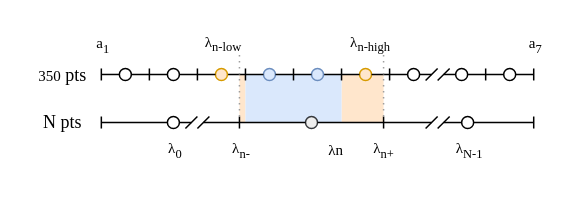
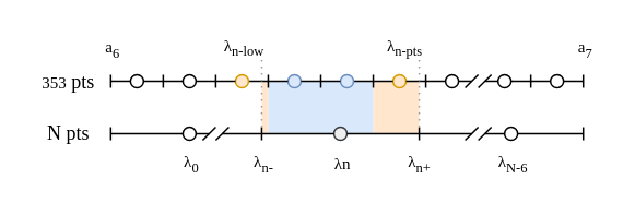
  <mxCell id="0" />
  <mxCell id="1" parent="0" />
  <mxCell id="2" value="" style="whiteSpace=wrap;html=1;fontFamily=Times New Roman;fontSize=10;fillColor=#ffe6cc;strokeColor=none;" parent="1" vertex="1"><mxGeometry x="227" y="49" width="28" height="32" as="geometry" /></mxCell>
  <mxCell id="3" value="" style="whiteSpace=wrap;html=1;fontFamily=Times New Roman;fontSize=10;fillColor=#ffe6cc;strokeColor=none;" parent="1" vertex="1"><mxGeometry x="159" y="49" width="4" height="32" as="geometry" /></mxCell>
  <mxCell id="4" value="" style="whiteSpace=wrap;html=1;fontFamily=Times New Roman;fontSize=10;fillColor=#dae8fc;strokeColor=none;" parent="1" vertex="1"><mxGeometry x="163" y="49" width="64" height="32" as="geometry" /></mxCell>
  <mxCell id="5" value="" style="endArrow=none;html=1;rounded=0;startArrow=none;fontFamily=Times New Roman;" parent="1" source="14" edge="1"><mxGeometry width="50" height="50" relative="1" as="geometry"><mxPoint x="147" y="49" as="sourcePoint" /><mxPoint x="355" y="49" as="targetPoint" /></mxGeometry></mxCell>
  <mxCell id="6" value="" style="ellipse;whiteSpace=wrap;html=1;aspect=fixed;fillColor=#dae8fc;strokeColor=#6c8ebf;fontFamily=Times New Roman;" parent="1" vertex="1"><mxGeometry x="175" y="45" width="8" height="8" as="geometry" /></mxCell>
  <mxCell id="7" value="" style="endArrow=none;html=1;rounded=0;startArrow=none;fontFamily=Times New Roman;" parent="1" source="17" target="6" edge="1"><mxGeometry width="50" height="50" relative="1" as="geometry"><mxPoint x="83" y="49" as="sourcePoint" /><mxPoint x="355" y="49" as="targetPoint" /></mxGeometry></mxCell>
  <mxCell id="8" value="" style="ellipse;whiteSpace=wrap;html=1;aspect=fixed;fillColor=#ffe6cc;strokeColor=#d79b00;fontFamily=Times New Roman;" parent="1" vertex="1"><mxGeometry x="239" y="45" width="8" height="8" as="geometry" /></mxCell>
  <mxCell id="9" value="" style="endArrow=none;html=1;rounded=0;startArrow=none;fontFamily=Times New Roman;" parent="1" source="10" target="8" edge="1"><mxGeometry width="50" height="50" relative="1" as="geometry"><mxPoint x="183" y="49" as="sourcePoint" /><mxPoint x="355" y="49" as="targetPoint" /></mxGeometry></mxCell>
  <mxCell id="10" value="" style="ellipse;whiteSpace=wrap;html=1;aspect=fixed;fillColor=#dae8fc;strokeColor=#6c8ebf;fontFamily=Times New Roman;" parent="1" vertex="1"><mxGeometry x="207" y="45" width="8" height="8" as="geometry" /></mxCell>
  <mxCell id="11" value="" style="endArrow=none;html=1;rounded=0;startArrow=none;fontFamily=Times New Roman;" parent="1" source="6" target="10" edge="1"><mxGeometry width="50" height="50" relative="1" as="geometry"><mxPoint x="183" y="49" as="sourcePoint" /><mxPoint x="239" y="49" as="targetPoint" /></mxGeometry></mxCell>
  <mxCell id="12" value="" style="ellipse;whiteSpace=wrap;html=1;aspect=fixed;fontFamily=Times New Roman;" parent="1" vertex="1"><mxGeometry x="271" y="45" width="8" height="8" as="geometry" /></mxCell>
  <mxCell id="13" value="" style="endArrow=none;html=1;rounded=0;startArrow=none;fontFamily=Times New Roman;" parent="1" source="8" target="12" edge="1"><mxGeometry width="50" height="50" relative="1" as="geometry"><mxPoint x="247" y="49" as="sourcePoint" /><mxPoint x="355" y="49" as="targetPoint" /></mxGeometry></mxCell>
  <mxCell id="14" value="" style="ellipse;whiteSpace=wrap;html=1;aspect=fixed;fontFamily=Times New Roman;" parent="1" vertex="1"><mxGeometry x="303" y="45" width="8" height="8" as="geometry" /></mxCell>
  <mxCell id="15" value="" style="endArrow=none;html=1;rounded=0;startArrow=none;fontFamily=Times New Roman;" parent="1" source="12" edge="1"><mxGeometry width="50" height="50" relative="1" as="geometry"><mxPoint x="279" y="49" as="sourcePoint" /><mxPoint x="287" y="49" as="targetPoint" /></mxGeometry></mxCell>
  <mxCell id="16" value="" style="ellipse;whiteSpace=wrap;html=1;aspect=fixed;fontFamily=Times New Roman;" parent="1" vertex="1"><mxGeometry x="335" y="45" width="8" height="8" as="geometry" /></mxCell>
  <mxCell id="17" value="" style="ellipse;whiteSpace=wrap;html=1;aspect=fixed;fillColor=#ffe6cc;strokeColor=#d79b00;fontFamily=Times New Roman;" parent="1" vertex="1"><mxGeometry x="143" y="45" width="8" height="8" as="geometry" /></mxCell>
  <mxCell id="18" value="" style="endArrow=none;html=1;rounded=0;startArrow=none;fontFamily=Times New Roman;" parent="1" source="19" target="17" edge="1"><mxGeometry width="50" height="50" relative="1" as="geometry"><mxPoint x="83" y="49" as="sourcePoint" /><mxPoint x="175" y="49" as="targetPoint" /></mxGeometry></mxCell>
  <mxCell id="19" value="" style="ellipse;whiteSpace=wrap;html=1;aspect=fixed;fontFamily=Times New Roman;" parent="1" vertex="1"><mxGeometry x="111" y="45" width="8" height="8" as="geometry" /></mxCell>
  <mxCell id="20" value="" style="endArrow=none;html=1;rounded=0;startArrow=none;fontFamily=Times New Roman;" parent="1" source="21" target="19" edge="1"><mxGeometry width="50" height="50" relative="1" as="geometry"><mxPoint x="67" y="49" as="sourcePoint" /><mxPoint x="143" y="49" as="targetPoint" /></mxGeometry></mxCell>
  <mxCell id="21" value="" style="ellipse;whiteSpace=wrap;html=1;aspect=fixed;fontFamily=Times New Roman;" parent="1" vertex="1"><mxGeometry x="79" y="45" width="8" height="8" as="geometry" /></mxCell>
  <mxCell id="22" value="" style="endArrow=none;html=1;rounded=0;fontFamily=Times New Roman;" parent="1" target="21" edge="1"><mxGeometry width="50" height="50" relative="1" as="geometry"><mxPoint x="67" y="49" as="sourcePoint" /><mxPoint x="111" y="49" as="targetPoint" /></mxGeometry></mxCell>
  <mxCell id="23" value="" style="endArrow=none;html=1;rounded=0;fontFamily=Times New Roman;" parent="1" edge="1"><mxGeometry width="50" height="50" relative="1" as="geometry"><mxPoint x="67" y="53" as="sourcePoint" /><mxPoint x="67" y="45" as="targetPoint" /><Array as="points" /></mxGeometry></mxCell>
  <mxCell id="24" value="" style="endArrow=none;html=1;rounded=0;fontFamily=Times New Roman;" parent="1" edge="1"><mxGeometry width="50" height="50" relative="1" as="geometry"><mxPoint x="99" y="53" as="sourcePoint" /><mxPoint x="99" y="45" as="targetPoint" /><Array as="points" /></mxGeometry></mxCell>
  <mxCell id="25" value="" style="endArrow=none;html=1;rounded=0;fontFamily=Times New Roman;" parent="1" edge="1"><mxGeometry width="50" height="50" relative="1" as="geometry"><mxPoint x="131" y="53" as="sourcePoint" /><mxPoint x="131" y="45" as="targetPoint" /><Array as="points" /></mxGeometry></mxCell>
  <mxCell id="26" value="" style="endArrow=none;html=1;rounded=0;fontFamily=Times New Roman;" parent="1" edge="1"><mxGeometry width="50" height="50" relative="1" as="geometry"><mxPoint x="163" y="53" as="sourcePoint" /><mxPoint x="163" y="45" as="targetPoint" /><Array as="points" /></mxGeometry></mxCell>
  <mxCell id="27" value="" style="endArrow=none;html=1;rounded=0;fontFamily=Times New Roman;" parent="1" edge="1"><mxGeometry width="50" height="50" relative="1" as="geometry"><mxPoint x="195" y="53" as="sourcePoint" /><mxPoint x="195" y="45" as="targetPoint" /><Array as="points" /></mxGeometry></mxCell>
  <mxCell id="28" value="" style="endArrow=none;html=1;rounded=0;fontFamily=Times New Roman;" parent="1" edge="1"><mxGeometry width="50" height="50" relative="1" as="geometry"><mxPoint x="227" y="53" as="sourcePoint" /><mxPoint x="227" y="45" as="targetPoint" /><Array as="points" /></mxGeometry></mxCell>
  <mxCell id="29" value="" style="endArrow=none;html=1;rounded=0;fontFamily=Times New Roman;" parent="1" edge="1"><mxGeometry width="50" height="50" relative="1" as="geometry"><mxPoint x="259" y="53" as="sourcePoint" /><mxPoint x="259" y="45" as="targetPoint" /><Array as="points" /></mxGeometry></mxCell>
  <mxCell id="30" value="" style="endArrow=none;html=1;rounded=0;fontFamily=Times New Roman;" parent="1" edge="1"><mxGeometry width="50" height="50" relative="1" as="geometry"><mxPoint x="283" y="53" as="sourcePoint" /><mxPoint x="291" y="45" as="targetPoint" /><Array as="points" /></mxGeometry></mxCell>
  <mxCell id="31" value="" style="endArrow=none;html=1;rounded=0;fontFamily=Times New Roman;" parent="1" edge="1"><mxGeometry width="50" height="50" relative="1" as="geometry"><mxPoint x="323" y="53" as="sourcePoint" /><mxPoint x="323" y="45" as="targetPoint" /><Array as="points" /></mxGeometry></mxCell>
  <mxCell id="32" value="" style="endArrow=none;html=1;rounded=0;fontFamily=Times New Roman;" parent="1" edge="1"><mxGeometry width="50" height="50" relative="1" as="geometry"><mxPoint x="355" y="53" as="sourcePoint" /><mxPoint x="355" y="45" as="targetPoint" /><Array as="points" /></mxGeometry></mxCell>
  <mxCell id="33" value="" style="endArrow=none;html=1;rounded=0;fontFamily=Times New Roman;" parent="1" edge="1"><mxGeometry width="50" height="50" relative="1" as="geometry"><mxPoint x="291" y="53" as="sourcePoint" /><mxPoint x="299" y="45" as="targetPoint" /><Array as="points" /></mxGeometry></mxCell>
  <mxCell id="34" value="" style="endArrow=none;html=1;rounded=0;entryX=0;entryY=0.5;entryDx=0;entryDy=0;fontFamily=Times New Roman;" parent="1" target="14" edge="1"><mxGeometry width="50" height="50" relative="1" as="geometry"><mxPoint x="295" y="49" as="sourcePoint" /><mxPoint x="299" y="53" as="targetPoint" /><Array as="points" /></mxGeometry></mxCell>
  <mxCell id="35" value="" style="endArrow=none;html=1;rounded=0;startArrow=none;fontFamily=Times New Roman;" parent="1" source="44" edge="1"><mxGeometry width="50" height="50" relative="1" as="geometry"><mxPoint x="67" y="81" as="sourcePoint" /><mxPoint x="355" y="81" as="targetPoint" /></mxGeometry></mxCell>
  <mxCell id="36" value="" style="endArrow=none;html=1;rounded=0;fontFamily=Times New Roman;" parent="1" edge="1"><mxGeometry width="50" height="50" relative="1" as="geometry"><mxPoint x="67" y="85" as="sourcePoint" /><mxPoint x="67" y="77" as="targetPoint" /><Array as="points" /></mxGeometry></mxCell>
  <mxCell id="37" value="" style="endArrow=none;html=1;rounded=0;fontFamily=Times New Roman;" parent="1" edge="1"><mxGeometry width="50" height="50" relative="1" as="geometry"><mxPoint x="355" y="85" as="sourcePoint" /><mxPoint x="355" y="77" as="targetPoint" /><Array as="points" /></mxGeometry></mxCell>
  <mxCell id="38" value="" style="endArrow=none;html=1;rounded=0;fontFamily=Times New Roman;" parent="1" edge="1"><mxGeometry width="50" height="50" relative="1" as="geometry"><mxPoint x="159" y="85" as="sourcePoint" /><mxPoint x="159" y="77" as="targetPoint" /><Array as="points" /></mxGeometry></mxCell>
  <mxCell id="39" value="" style="endArrow=none;html=1;rounded=0;fontFamily=Times New Roman;" parent="1" edge="1"><mxGeometry width="50" height="50" relative="1" as="geometry"><mxPoint x="255" y="85" as="sourcePoint" /><mxPoint x="255" y="77" as="targetPoint" /><Array as="points" /></mxGeometry></mxCell>
  <mxCell id="40" value="" style="ellipse;whiteSpace=wrap;html=1;aspect=fixed;fontFamily=Times New Roman;" parent="1" vertex="1"><mxGeometry x="111" y="77" width="8" height="8" as="geometry" /></mxCell>
  <mxCell id="41" value="" style="endArrow=none;html=1;rounded=0;fontFamily=Times New Roman;" parent="1" target="40" edge="1"><mxGeometry width="50" height="50" relative="1" as="geometry"><mxPoint x="67" y="81" as="sourcePoint" /><mxPoint x="355" y="81" as="targetPoint" /></mxGeometry></mxCell>
  <mxCell id="42" value="" style="ellipse;whiteSpace=wrap;html=1;aspect=fixed;fillColor=#eeeeee;strokeColor=#36393d;fontFamily=Times New Roman;" parent="1" vertex="1"><mxGeometry x="203" y="77" width="8" height="8" as="geometry" /></mxCell>
  <mxCell id="43" value="" style="endArrow=none;html=1;rounded=0;startArrow=none;fontFamily=Times New Roman;" parent="1" target="42" edge="1"><mxGeometry width="50" height="50" relative="1" as="geometry"><mxPoint x="135" y="81" as="sourcePoint" /><mxPoint x="355" y="81" as="targetPoint" /></mxGeometry></mxCell>
  <mxCell id="44" value="" style="ellipse;whiteSpace=wrap;html=1;aspect=fixed;fontFamily=Times New Roman;" parent="1" vertex="1"><mxGeometry x="307" y="77" width="8" height="8" as="geometry" /></mxCell>
  <mxCell id="45" value="" style="endArrow=none;html=1;rounded=0;startArrow=none;fontFamily=Times New Roman;" parent="1" source="42" edge="1"><mxGeometry width="50" height="50" relative="1" as="geometry"><mxPoint x="219" y="81" as="sourcePoint" /><mxPoint x="287" y="81" as="targetPoint" /></mxGeometry></mxCell>
  <mxCell id="46" value="" style="endArrow=none;html=1;rounded=0;fontFamily=Times New Roman;" parent="1" edge="1"><mxGeometry width="50" height="50" relative="1" as="geometry"><mxPoint x="283" y="85" as="sourcePoint" /><mxPoint x="291" y="77" as="targetPoint" /><Array as="points" /></mxGeometry></mxCell>
  <mxCell id="47" value="" style="endArrow=none;html=1;rounded=0;fontFamily=Times New Roman;" parent="1" edge="1"><mxGeometry width="50" height="50" relative="1" as="geometry"><mxPoint x="291" y="85" as="sourcePoint" /><mxPoint x="299" y="77" as="targetPoint" /><Array as="points" /></mxGeometry></mxCell>
  <mxCell id="48" value="" style="endArrow=none;html=1;rounded=0;entryX=0;entryY=0.5;entryDx=0;entryDy=0;fontFamily=Times New Roman;" parent="1" target="44" edge="1"><mxGeometry width="50" height="50" relative="1" as="geometry"><mxPoint x="295" y="81" as="sourcePoint" /><mxPoint x="303" y="57" as="targetPoint" /><Array as="points"><mxPoint x="303" y="81" /></Array></mxGeometry></mxCell>
- <mxCell id="49" value="&lt;font style=&quot;font-size: 10px;&quot;&gt;350&lt;/font&gt; pts" style="text;html=1;align=center;verticalAlign=middle;resizable=0;points=[];autosize=1;strokeColor=none;fillColor=none;fontFamily=Times New Roman;" parent="1" vertex="1"><mxGeometry x="20" y="40" width="42" height="19" as="geometry" /></mxCell>
+ <mxCell id="49" value="&lt;font style=&quot;font-size: 10px;&quot;&gt;353&lt;/font&gt; pts" style="text;html=1;align=center;verticalAlign=middle;resizable=0;points=[];autosize=1;strokeColor=none;fillColor=none;fontFamily=Times New Roman;" parent="1" vertex="1"><mxGeometry x="20" y="40" width="42" height="19" as="geometry" /></mxCell>
  <mxCell id="50" value="N pts" style="text;html=1;align=center;verticalAlign=middle;resizable=0;points=[];autosize=1;strokeColor=none;fillColor=none;fontFamily=Times New Roman;" parent="1" vertex="1"><mxGeometry x="23" y="72" width="36" height="18" as="geometry" /></mxCell>
  <mxCell id="51" value="" style="endArrow=none;dashed=1;html=1;dashPattern=1 3;strokeWidth=1;rounded=0;fontFamily=Times New Roman;fontSize=10;jumpSize=6;strokeColor=#9E9E9E;startArrow=none;" parent="1" edge="1"><mxGeometry width="50" height="50" relative="1" as="geometry"><mxPoint x="159" y="77" as="sourcePoint" /><mxPoint x="159" y="33" as="targetPoint" /></mxGeometry></mxCell>
  <mxCell id="52" value="" style="endArrow=none;dashed=1;html=1;dashPattern=1 3;strokeWidth=1;rounded=0;fontFamily=Times New Roman;fontSize=10;jumpSize=6;strokeColor=#9E9E9E;" parent="1" edge="1"><mxGeometry width="50" height="50" relative="1" as="geometry"><mxPoint x="255" y="77" as="sourcePoint" /><mxPoint x="255" y="33" as="targetPoint" /></mxGeometry></mxCell>
  <mxCell id="53" value="" style="endArrow=none;dashed=1;html=1;dashPattern=1 3;strokeWidth=1;rounded=0;fontFamily=Times New Roman;fontSize=10;jumpSize=6;strokeColor=#9E9E9E;" parent="1" target="3" edge="1"><mxGeometry width="50" height="50" relative="1" as="geometry"><mxPoint x="159" y="77" as="sourcePoint" /><mxPoint x="159" y="33" as="targetPoint" /></mxGeometry></mxCell>
  <mxCell id="54" value="&lt;font&gt;&lt;span&gt;λ&lt;/span&gt;&lt;/font&gt;&lt;sub&gt;0&lt;/sub&gt;" style="text;html=1;align=center;verticalAlign=middle;resizable=0;points=[];autosize=1;strokeColor=none;fillColor=none;fontSize=10;fontFamily=Times New Roman;" parent="1" vertex="1"><mxGeometry x="106" y="91" width="19" height="18" as="geometry" /></mxCell>
  <mxCell id="55" value="&lt;font&gt;&lt;span&gt;λ&lt;/span&gt;&lt;/font&gt;&lt;sub&gt;n-&lt;/sub&gt;" style="text;html=1;align=center;verticalAlign=middle;resizable=0;points=[];autosize=1;strokeColor=none;fillColor=none;fontSize=10;fontFamily=Times New Roman;" parent="1" vertex="1"><mxGeometry x="149" y="91" width="22" height="18" as="geometry" /></mxCell>
  <mxCell id="56" value="&lt;font&gt;&lt;span&gt;λ&lt;/span&gt;&lt;/font&gt;&lt;sub&gt;n+&lt;/sub&gt;" style="text;html=1;align=center;verticalAlign=middle;resizable=0;points=[];autosize=1;strokeColor=none;fillColor=none;fontSize=10;fontFamily=Times New Roman;" parent="1" vertex="1"><mxGeometry x="243" y="91" width="24" height="18" as="geometry" /></mxCell>
- <mxCell id="57" value="&lt;font&gt;&lt;span&gt;λ&lt;/span&gt;&lt;/font&gt;n" style="text;html=1;align=center;verticalAlign=middle;resizable=0;points=[];autosize=1;strokeColor=none;fillColor=none;fontSize=10;fontFamily=Times New Roman;" parent="1" vertex="1"><mxGeometry x="213" y="91" width="20" height="16" as="geometry" /></mxCell>
- <mxCell id="58" value="a&lt;sub&gt;1&lt;/sub&gt;" style="text;html=1;align=center;verticalAlign=middle;resizable=0;points=[];autosize=1;strokeColor=none;fillColor=none;fontSize=10;fontFamily=Times New Roman;" parent="1" vertex="1"><mxGeometry x="58" y="21" width="19" height="18" as="geometry" /></mxCell>
+ <mxCell id="57" value="&lt;font&gt;&lt;span&gt;λ&lt;/span&gt;&lt;/font&gt;n" style="text;html=1;align=center;verticalAlign=middle;resizable=0;points=[];autosize=1;strokeColor=none;fillColor=none;fontSize=10;fontFamily=Times New Roman;" parent="1" vertex="1"><mxGeometry x="198" y="91" width="20" height="16" as="geometry" /></mxCell>
+ <mxCell id="58" value="a&lt;sub&gt;6&lt;/sub&gt;" style="text;html=1;align=center;verticalAlign=middle;resizable=0;points=[];autosize=1;strokeColor=none;fillColor=none;fontSize=10;fontFamily=Times New Roman;" parent="1" vertex="1"><mxGeometry x="58" y="21" width="19" height="18" as="geometry" /></mxCell>
  <mxCell id="59" value="&lt;font&gt;&lt;span&gt;λ&lt;sub&gt;n-low&lt;/sub&gt;&lt;/span&gt;&lt;/font&gt;" style="text;html=1;align=center;verticalAlign=middle;resizable=0;points=[];autosize=1;strokeColor=none;fillColor=none;fontSize=10;fontFamily=Times New Roman;" parent="1" vertex="1"><mxGeometry x="131" y="20" width="34" height="18" as="geometry" /></mxCell>
- <mxCell id="60" value="&lt;font&gt;&lt;span&gt;λ&lt;sub&gt;n-high&lt;/sub&gt;&lt;/span&gt;&lt;/font&gt;" style="text;html=1;align=center;verticalAlign=middle;resizable=0;points=[];autosize=1;strokeColor=none;fillColor=none;fontSize=10;fontFamily=Times New Roman;" parent="1" vertex="1"><mxGeometry x="227" y="20" width="37" height="18" as="geometry" /></mxCell>
+ <mxCell id="60" value="&lt;font&gt;&lt;span&gt;λ&lt;sub&gt;n-pts&lt;/sub&gt;&lt;/span&gt;&lt;/font&gt;" style="text;html=1;align=center;verticalAlign=middle;resizable=0;points=[];autosize=1;strokeColor=none;fillColor=none;fontSize=10;fontFamily=Times New Roman;" parent="1" vertex="1"><mxGeometry x="227" y="20" width="37" height="18" as="geometry" /></mxCell>
  <mxCell id="61" value="a&lt;sub&gt;7&lt;/sub&gt;" style="text;html=1;align=center;verticalAlign=middle;resizable=0;points=[];autosize=1;strokeColor=none;fillColor=none;fontSize=10;fontFamily=Times New Roman;" parent="1" vertex="1"><mxGeometry x="346" y="21" width="19" height="18" as="geometry" /></mxCell>
  <mxCell id="62" value="" style="endArrow=none;html=1;rounded=0;fontFamily=Times New Roman;" parent="1" edge="1"><mxGeometry width="50" height="50" relative="1" as="geometry"><mxPoint x="123" y="85" as="sourcePoint" /><mxPoint x="131" y="77" as="targetPoint" /><Array as="points" /></mxGeometry></mxCell>
  <mxCell id="63" value="" style="endArrow=none;html=1;rounded=0;fontFamily=Times New Roman;" parent="1" edge="1"><mxGeometry width="50" height="50" relative="1" as="geometry"><mxPoint x="131" y="85" as="sourcePoint" /><mxPoint x="139" y="77" as="targetPoint" /><Array as="points" /></mxGeometry></mxCell>
  <mxCell id="64" value="" style="endArrow=none;html=1;rounded=0;exitX=1;exitY=0.5;exitDx=0;exitDy=0;fontFamily=Times New Roman;" parent="1" source="40" edge="1"><mxGeometry width="50" height="50" relative="1" as="geometry"><mxPoint x="295" y="97" as="sourcePoint" /><mxPoint x="127" y="81" as="targetPoint" /><Array as="points" /></mxGeometry></mxCell>
- <mxCell id="65" value="&lt;font&gt;&lt;span&gt;λ&lt;/span&gt;&lt;/font&gt;&lt;sub&gt;N-1&lt;/sub&gt;" style="text;html=1;align=center;verticalAlign=middle;resizable=0;points=[];autosize=1;strokeColor=none;fillColor=none;fontSize=10;fontFamily=Times New Roman;" parent="1" vertex="1"><mxGeometry x="298" y="91" width="28" height="18" as="geometry" /></mxCell>
+ <mxCell id="65" value="&lt;font&gt;&lt;span&gt;λ&lt;/span&gt;&lt;/font&gt;&lt;sub&gt;N-6&lt;/sub&gt;" style="text;html=1;align=center;verticalAlign=middle;resizable=0;points=[];autosize=1;strokeColor=none;fillColor=none;fontSize=10;fontFamily=Times New Roman;" parent="1" vertex="1"><mxGeometry x="298" y="91" width="28" height="18" as="geometry" /></mxCell>
